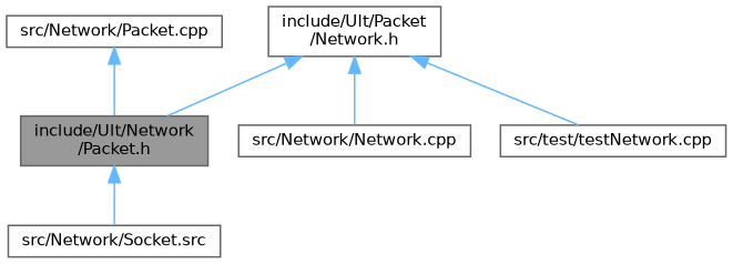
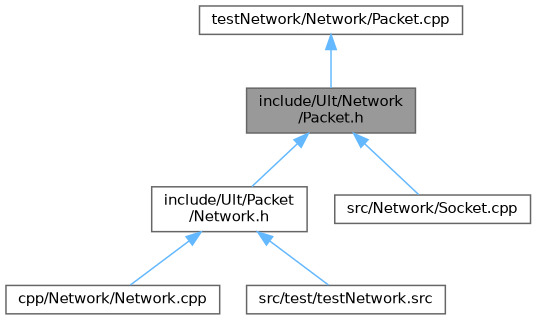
  digraph {
    node [color=grey40 fillcolor=white fontname=Helvetica fontsize=10 shape=box style=filled]
    edge [color=steelblue1 dir=back fontname=Helvetica fontsize=10 labelfontname=Helvetica labelfontsize=10 style=solid]
    n1 [color=gray40 fillcolor=grey60 fontcolor=black height=0.2 label="include/Ult/Network\l/Packet.h" width=0.4]
    n2 [height=0.2 label="include/Ult/Packet\l/Network.h" width=0.4]
-   n3 [height=0.2 label="src/Network/Socket.src" width=0.4]
-   n4 [height=0.2 label="src/Network/Network.cpp" width=0.4]
-   n5 [height=0.2 label="src/test/testNetwork.cpp" width=0.4]
-   n6 [height=0.2 label="src/Network/Packet.cpp" width=0.4]
-   n2 -> n1
+   n3 [height=0.2 label="src/Network/Socket.cpp" width=0.4]
+   n4 [height=0.2 label="cpp/Network/Network.cpp" width=0.4]
+   n5 [height=0.2 label="src/test/testNetwork.src" width=0.4]
+   n6 [height=0.2 label="testNetwork/Network/Packet.cpp" width=0.4]
+   n1 -> n2
    n1 -> n3
    n2 -> n4
    n2 -> n5
    n6 -> n1
  }
